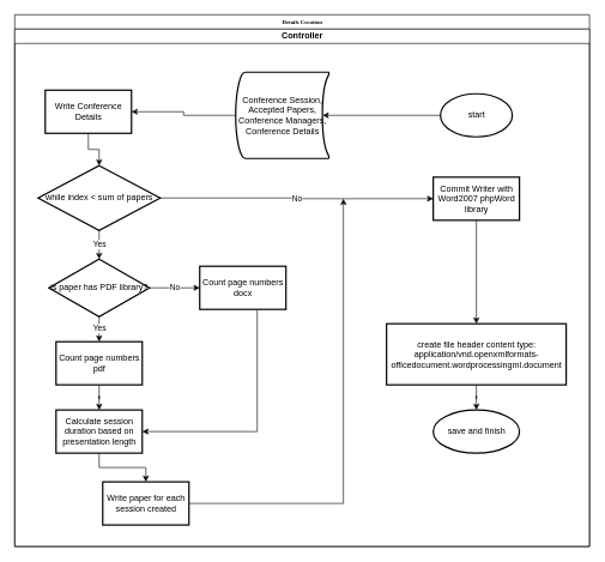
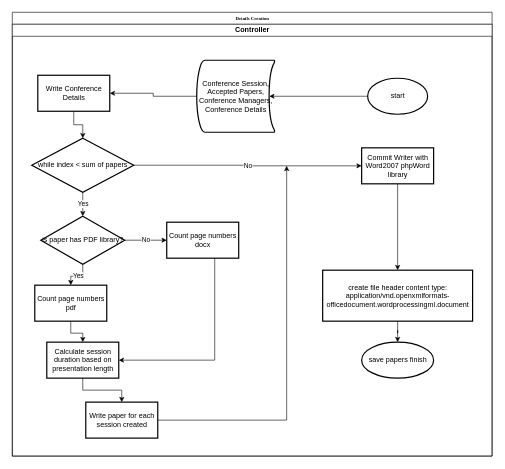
  <mxCell id="0" />
  <mxCell id="1" parent="0" />
  <mxCell id="2" style="edgeStyle=orthogonalEdgeStyle;rounded=0;orthogonalLoop=1;jettySize=auto;html=1;entryX=1;entryY=0.5;entryDx=0;entryDy=0;" edge="1" parent="1" source="21" target="4"><mxGeometry relative="1" as="geometry"><Array as="points"><mxPoint x="357.5" y="600" /></Array></mxGeometry></mxCell>
  <mxCell id="3" value="" style="edgeStyle=orthogonalEdgeStyle;rounded=0;orthogonalLoop=1;jettySize=auto;html=1;" edge="1" parent="1" source="4" target="7"><mxGeometry relative="1" as="geometry" /></mxCell>
  <mxCell id="4" value="Calculate session duration based on presentation length" style="whiteSpace=wrap;html=1;strokeWidth=2;" vertex="1" parent="1"><mxGeometry x="77.5" y="570" width="120" height="60" as="geometry" /></mxCell>
  <mxCell id="5" value="" style="edgeStyle=orthogonalEdgeStyle;rounded=0;orthogonalLoop=1;jettySize=auto;html=1;" edge="1" parent="1" source="19" target="4"><mxGeometry relative="1" as="geometry" /></mxCell>
  <mxCell id="6" style="edgeStyle=orthogonalEdgeStyle;rounded=0;orthogonalLoop=1;jettySize=auto;html=1;exitX=1;exitY=0.5;exitDx=0;exitDy=0;" edge="1" parent="1" source="7"><mxGeometry relative="1" as="geometry"><mxPoint x="477.5" y="276" as="targetPoint" /><Array as="points"><mxPoint x="477.5" y="700" /></Array></mxGeometry></mxCell>
  <mxCell id="7" value="Write paper for each session created" style="whiteSpace=wrap;html=1;strokeWidth=2;" vertex="1" parent="1"><mxGeometry x="142.5" y="670" width="120" height="60" as="geometry" /></mxCell>
  <mxCell id="8" value="Details Creation" style="swimlane;html=1;childLayout=stackLayout;startSize=20;rounded=0;shadow=0;labelBackgroundColor=none;strokeWidth=1;fontFamily=Verdana;fontSize=8;align=center;" parent="1" vertex="1"><mxGeometry x="20" y="20" width="800" height="740" as="geometry" /></mxCell>
  <mxCell id="9" value="Controller" style="swimlane;html=1;startSize=20;" parent="8" vertex="1"><mxGeometry y="20" width="800" height="720" as="geometry" /></mxCell>
  <mxCell id="10" value="is paper has PDF library?" style="rhombus;whiteSpace=wrap;html=1;strokeWidth=2;" vertex="1" parent="9"><mxGeometry x="47.5" y="320" width="140" height="80" as="geometry" /></mxCell>
  <mxCell id="11" value="" style="edgeStyle=orthogonalEdgeStyle;rounded=0;orthogonalLoop=1;jettySize=auto;html=1;entryX=0.93;entryY=0.5;entryDx=0;entryDy=0;entryPerimeter=0;" edge="1" parent="9" source="28" target="22"><mxGeometry relative="1" as="geometry"><mxPoint x="117.5" y="-40" as="targetPoint" /></mxGeometry></mxCell>
  <mxCell id="12" value="" style="edgeStyle=orthogonalEdgeStyle;rounded=0;orthogonalLoop=1;jettySize=auto;html=1;exitX=0;exitY=0.5;exitDx=0;exitDy=0;exitPerimeter=0;" edge="1" parent="9" source="22" target="20"><mxGeometry relative="1" as="geometry"><mxPoint x="117.5" y="20" as="sourcePoint" /></mxGeometry></mxCell>
  <mxCell id="13" value="" style="edgeStyle=orthogonalEdgeStyle;rounded=0;orthogonalLoop=1;jettySize=auto;html=1;" edge="1" parent="9" source="20" target="15"><mxGeometry relative="1" as="geometry" /></mxCell>
  <mxCell id="14" value="Yes" style="edgeStyle=orthogonalEdgeStyle;rounded=0;orthogonalLoop=1;jettySize=auto;html=1;" edge="1" parent="9" source="15" target="10"><mxGeometry relative="1" as="geometry" /></mxCell>
  <mxCell id="15" value="while index &amp;lt; sum of papers" style="rhombus;whiteSpace=wrap;html=1;strokeWidth=2;" vertex="1" parent="9"><mxGeometry x="32.5" y="190" width="170" height="90" as="geometry" /></mxCell>
  <mxCell id="16" value="" style="edgeStyle=orthogonalEdgeStyle;rounded=0;orthogonalLoop=1;jettySize=auto;html=1;" edge="1" parent="9" source="25" target="26"><mxGeometry relative="1" as="geometry" /></mxCell>
  <mxCell id="17" value="No" style="edgeStyle=orthogonalEdgeStyle;rounded=0;orthogonalLoop=1;jettySize=auto;html=1;" edge="1" parent="9" source="15" target="27"><mxGeometry relative="1" as="geometry" /></mxCell>
  <mxCell id="18" value="" style="edgeStyle=orthogonalEdgeStyle;rounded=0;orthogonalLoop=1;jettySize=auto;html=1;" edge="1" parent="9" source="27" target="25"><mxGeometry relative="1" as="geometry" /></mxCell>
- <mxCell id="19" value="Count page numbers pdf" style="whiteSpace=wrap;html=1;strokeWidth=2;" vertex="1" parent="9"><mxGeometry x="57.5" y="435" width="120" height="60" as="geometry" /></mxCell>
+ <mxCell id="19" value="Count page numbers pdf" style="whiteSpace=wrap;html=1;strokeWidth=2;" vertex="1" parent="9"><mxGeometry x="37.5" y="435" width="120" height="60" as="geometry" /></mxCell>
  <mxCell id="20" value="Write Conference Details" style="whiteSpace=wrap;html=1;strokeWidth=2;" vertex="1" parent="9"><mxGeometry x="42.5" y="85" width="120" height="60" as="geometry" /></mxCell>
  <mxCell id="21" value="Count page numbers docx" style="whiteSpace=wrap;html=1;strokeWidth=2;" vertex="1" parent="9"><mxGeometry x="257.5" y="330" width="120" height="60" as="geometry" /></mxCell>
  <mxCell id="22" value="&lt;span&gt;Conference Session,&lt;/span&gt;&lt;br&gt;&lt;span&gt;Accepted Papers,&lt;/span&gt;&lt;br&gt;&lt;span&gt;Conference Managers,&lt;/span&gt;&lt;br&gt;&lt;span&gt;Conference Details&lt;/span&gt;" style="strokeWidth=2;html=1;shape=mxgraph.flowchart.stored_data;whiteSpace=wrap;" vertex="1" parent="9"><mxGeometry x="307.5" y="60" width="130" height="120" as="geometry" /></mxCell>
  <mxCell id="23" value="No" style="edgeStyle=orthogonalEdgeStyle;rounded=0;orthogonalLoop=1;jettySize=auto;html=1;" edge="1" parent="9" source="10" target="21"><mxGeometry relative="1" as="geometry" /></mxCell>
  <mxCell id="24" value="Yes" style="edgeStyle=orthogonalEdgeStyle;rounded=0;orthogonalLoop=1;jettySize=auto;html=1;" edge="1" parent="9" source="10" target="19"><mxGeometry relative="1" as="geometry" /></mxCell>
  <mxCell id="25" value="create file header content type:&lt;br&gt;application/vnd.openxmlformats-officedocument.wordprocessingml.document" style="whiteSpace=wrap;html=1;strokeWidth=2;" vertex="1" parent="9"><mxGeometry x="517.5" y="410" width="250" height="85" as="geometry" /></mxCell>
- <mxCell id="26" value="save and finish" style="ellipse;whiteSpace=wrap;html=1;strokeWidth=2;" vertex="1" parent="9"><mxGeometry x="582.5" y="530" width="120" height="60" as="geometry" /></mxCell>
+ <mxCell id="26" value="save papers finish" style="ellipse;whiteSpace=wrap;html=1;strokeWidth=2;" vertex="1" parent="9"><mxGeometry x="582.5" y="530" width="120" height="60" as="geometry" /></mxCell>
  <mxCell id="27" value="Commit Writer with Word2007 phpWord library" style="whiteSpace=wrap;html=1;strokeWidth=2;" vertex="1" parent="9"><mxGeometry x="582.5" y="206" width="120" height="60" as="geometry" /></mxCell>
  <mxCell id="28" value="start" style="strokeWidth=2;html=1;shape=mxgraph.flowchart.start_1;whiteSpace=wrap;" vertex="1" parent="9"><mxGeometry x="592.5" y="90" width="100" height="60" as="geometry" /></mxCell>
